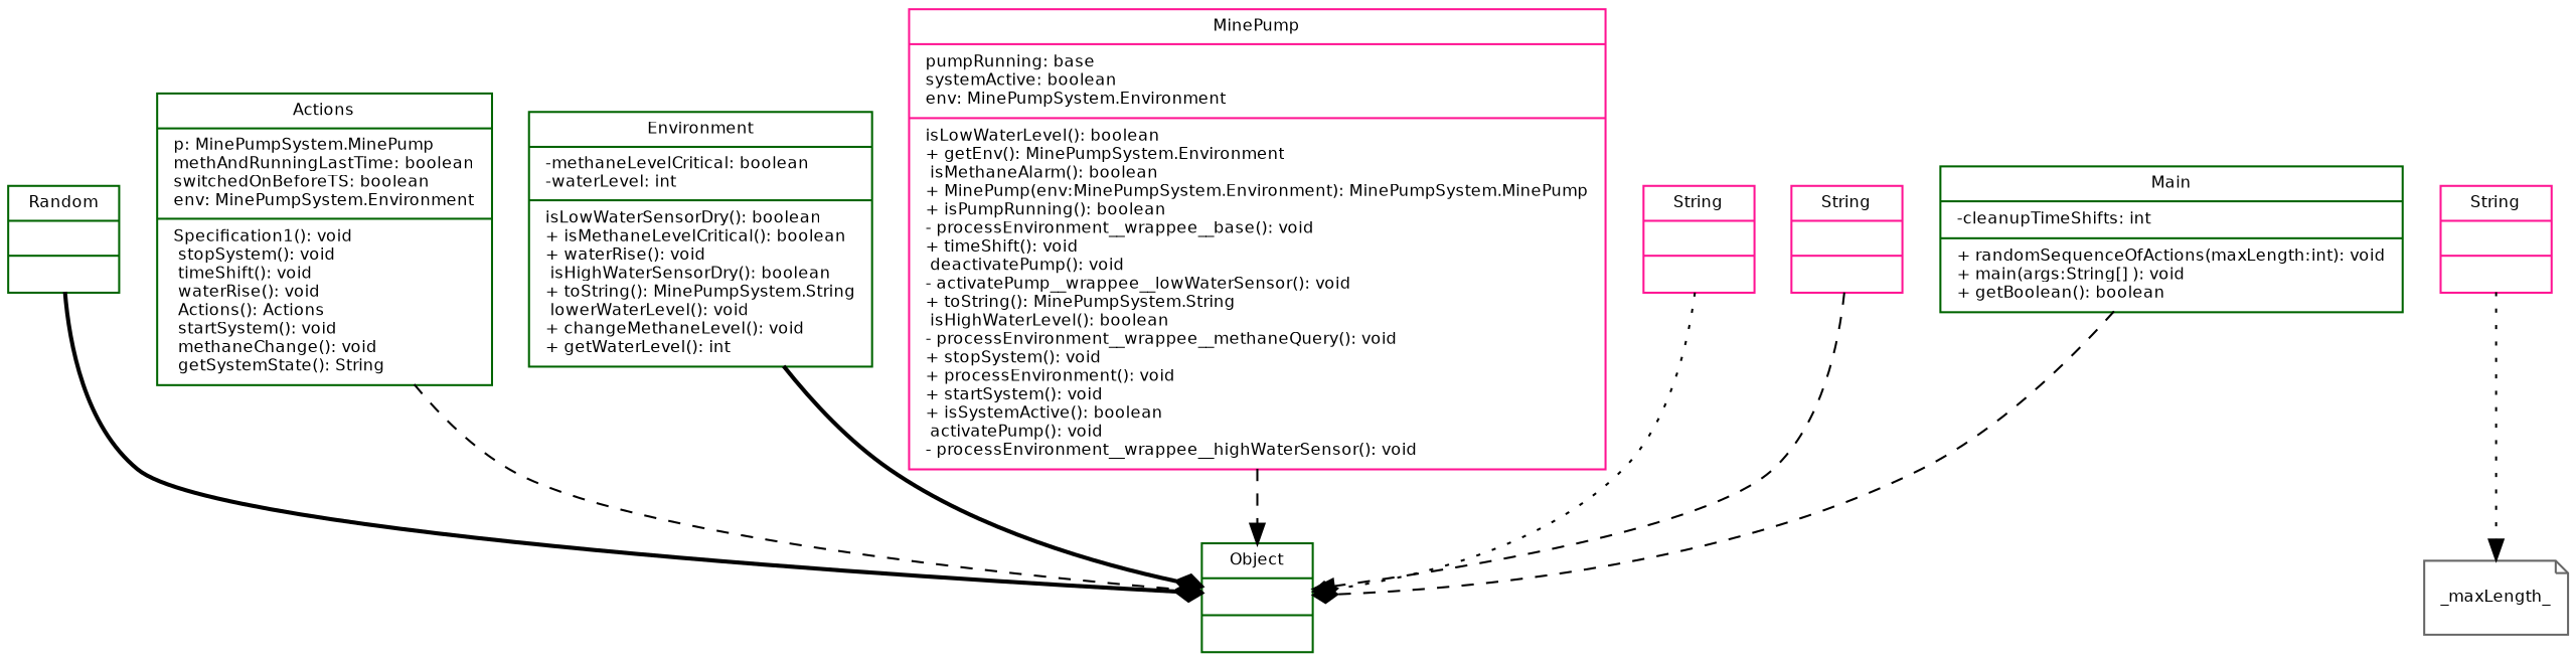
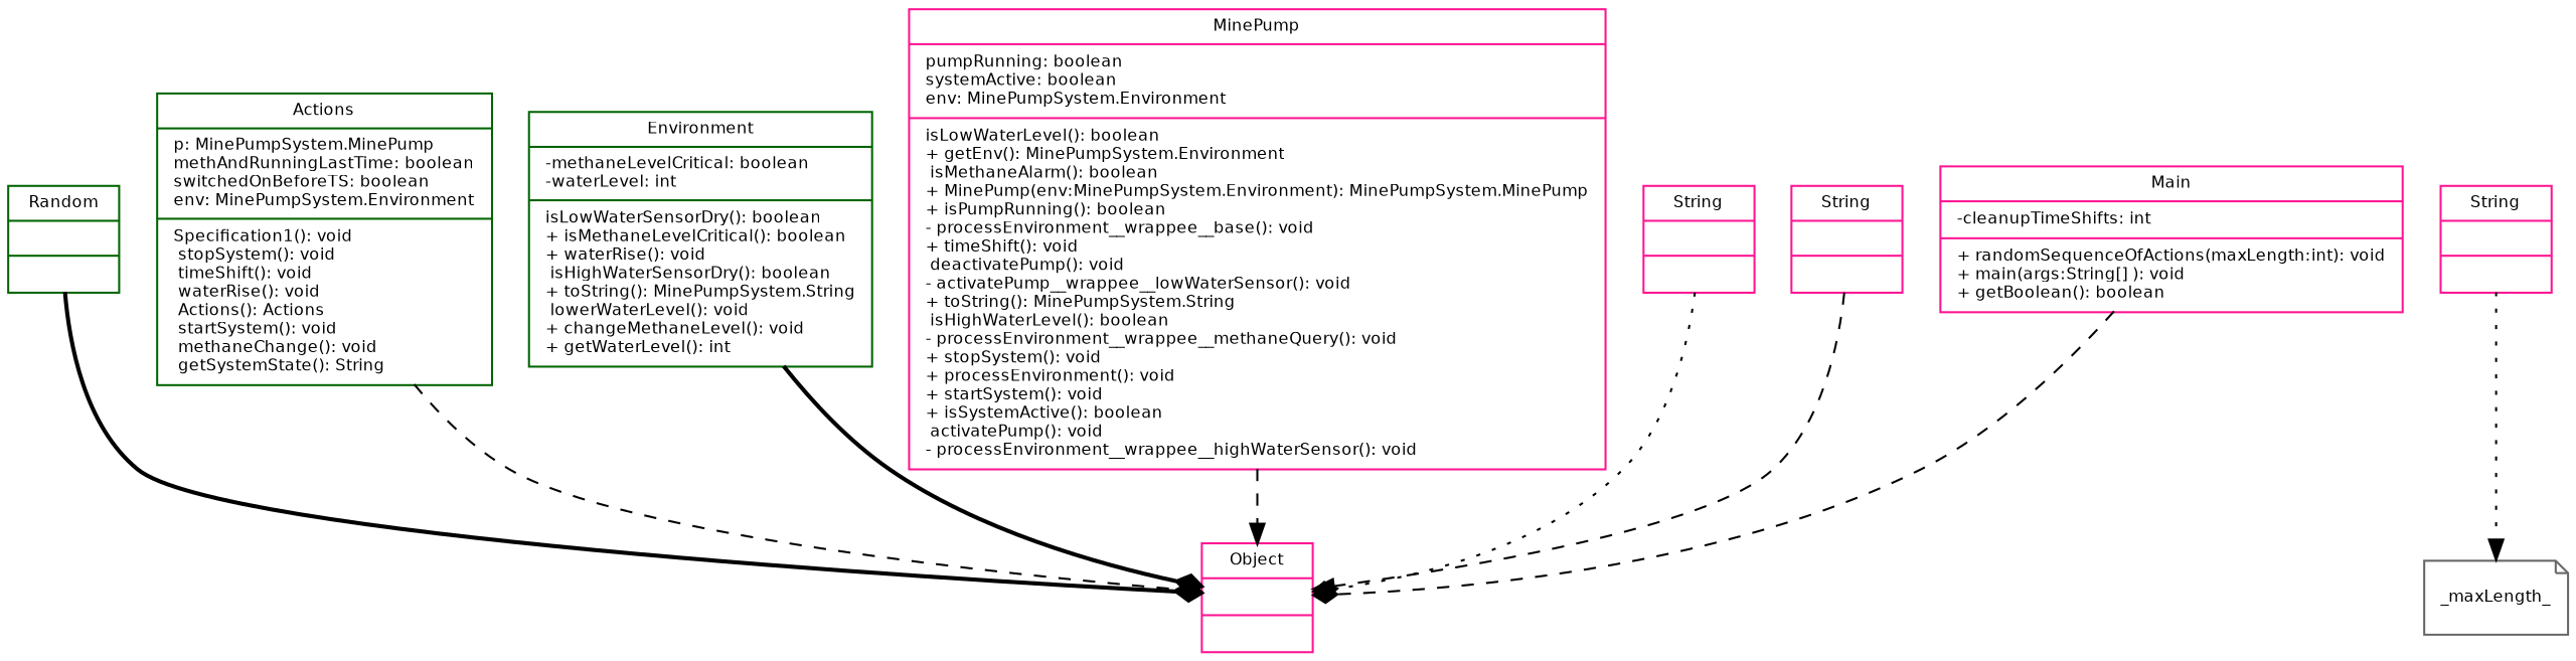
  digraph {
    fontname="Bitstream Vera Sans"
    fontsize=8
    node [color=darkgreen fontname="Bitstream Vera Sans" fontsize=8 shape=record]
    edge [arrowhead=diamond arrowtail=none fontname="Bitstream Vera Sans" fontsize=8 style=dashed]
    n1 [label="{Random||}"]
-   n2 [label="{Object||}"]
+   n2 [color=deeppink label="{Object||}"]
    n3 [label="{Actions|p: MinePumpSystem.MinePump\lmethAndRunningLastTime: boolean\lswitchedOnBeforeTS: boolean\lenv: MinePumpSystem.Environment\l| Specification1(): void\l stopSystem(): void\l timeShift(): void\l waterRise(): void\l Actions(): Actions\l startSystem(): void\l methaneChange(): void\l getSystemState(): String\l}"]
    n4 [label="{Environment|-methaneLevelCritical: boolean\l-waterLevel: int\l| isLowWaterSensorDry(): boolean\l+ isMethaneLevelCritical(): boolean\l+ waterRise(): void\l isHighWaterSensorDry(): boolean\l+ toString(): MinePumpSystem.String\l lowerWaterLevel(): void\l+ changeMethaneLevel(): void\l+ getWaterLevel(): int\l}"]
-   n5 [color=deeppink label="{MinePump|pumpRunning: base\lsystemActive: boolean\lenv: MinePumpSystem.Environment\l| isLowWaterLevel(): boolean\l+ getEnv(): MinePumpSystem.Environment\l isMethaneAlarm(): boolean\l+ MinePump(env:MinePumpSystem.Environment): MinePumpSystem.MinePump\l+ isPumpRunning(): boolean\l- processEnvironment__wrappee__base(): void\l+ timeShift(): void\l deactivatePump(): void\l- activatePump__wrappee__lowWaterSensor(): void\l+ toString(): MinePumpSystem.String\l isHighWaterLevel(): boolean\l- processEnvironment__wrappee__methaneQuery(): void\l+ stopSystem(): void\l+ processEnvironment(): void\l+ startSystem(): void\l+ isSystemActive(): boolean\l activatePump(): void\l- processEnvironment__wrappee__highWaterSensor(): void\l}"]
+   n5 [color=deeppink label="{MinePump|pumpRunning: boolean\lsystemActive: boolean\lenv: MinePumpSystem.Environment\l| isLowWaterLevel(): boolean\l+ getEnv(): MinePumpSystem.Environment\l isMethaneAlarm(): boolean\l+ MinePump(env:MinePumpSystem.Environment): MinePumpSystem.MinePump\l+ isPumpRunning(): boolean\l- processEnvironment__wrappee__base(): void\l+ timeShift(): void\l deactivatePump(): void\l- activatePump__wrappee__lowWaterSensor(): void\l+ toString(): MinePumpSystem.String\l isHighWaterLevel(): boolean\l- processEnvironment__wrappee__methaneQuery(): void\l+ stopSystem(): void\l+ processEnvironment(): void\l+ startSystem(): void\l+ isSystemActive(): boolean\l activatePump(): void\l- processEnvironment__wrappee__highWaterSensor(): void\l}"]
    n6 [color=deeppink label="{String||}"]
    n7 [color=gray40 label=_maxLength_ shape=note]
    n8 [color=deeppink label="{String||}"]
    n9 [color=deeppink label="{String||}"]
-   n10 [label="{Main|-cleanupTimeShifts: int\l|+ randomSequenceOfActions(maxLength:int): void\l+ main(args:String[] ): void\l+ getBoolean(): boolean\l}"]
+   n10 [color=deeppink label="{Main|-cleanupTimeShifts: int\l|+ randomSequenceOfActions(maxLength:int): void\l+ main(args:String[] ): void\l+ getBoolean(): boolean\l}"]
    n1 -> n2 [style=bold]
    n3 -> n2
    n4 -> n2 [style=bold]
    n5 -> n2 [arrowhead=normal]
    n6 -> n7 [arrowhead=normal style=dotted]
    n8 -> n2 [style=dotted]
    n9 -> n2 [arrowhead=normal]
    n10 -> n2
  }
